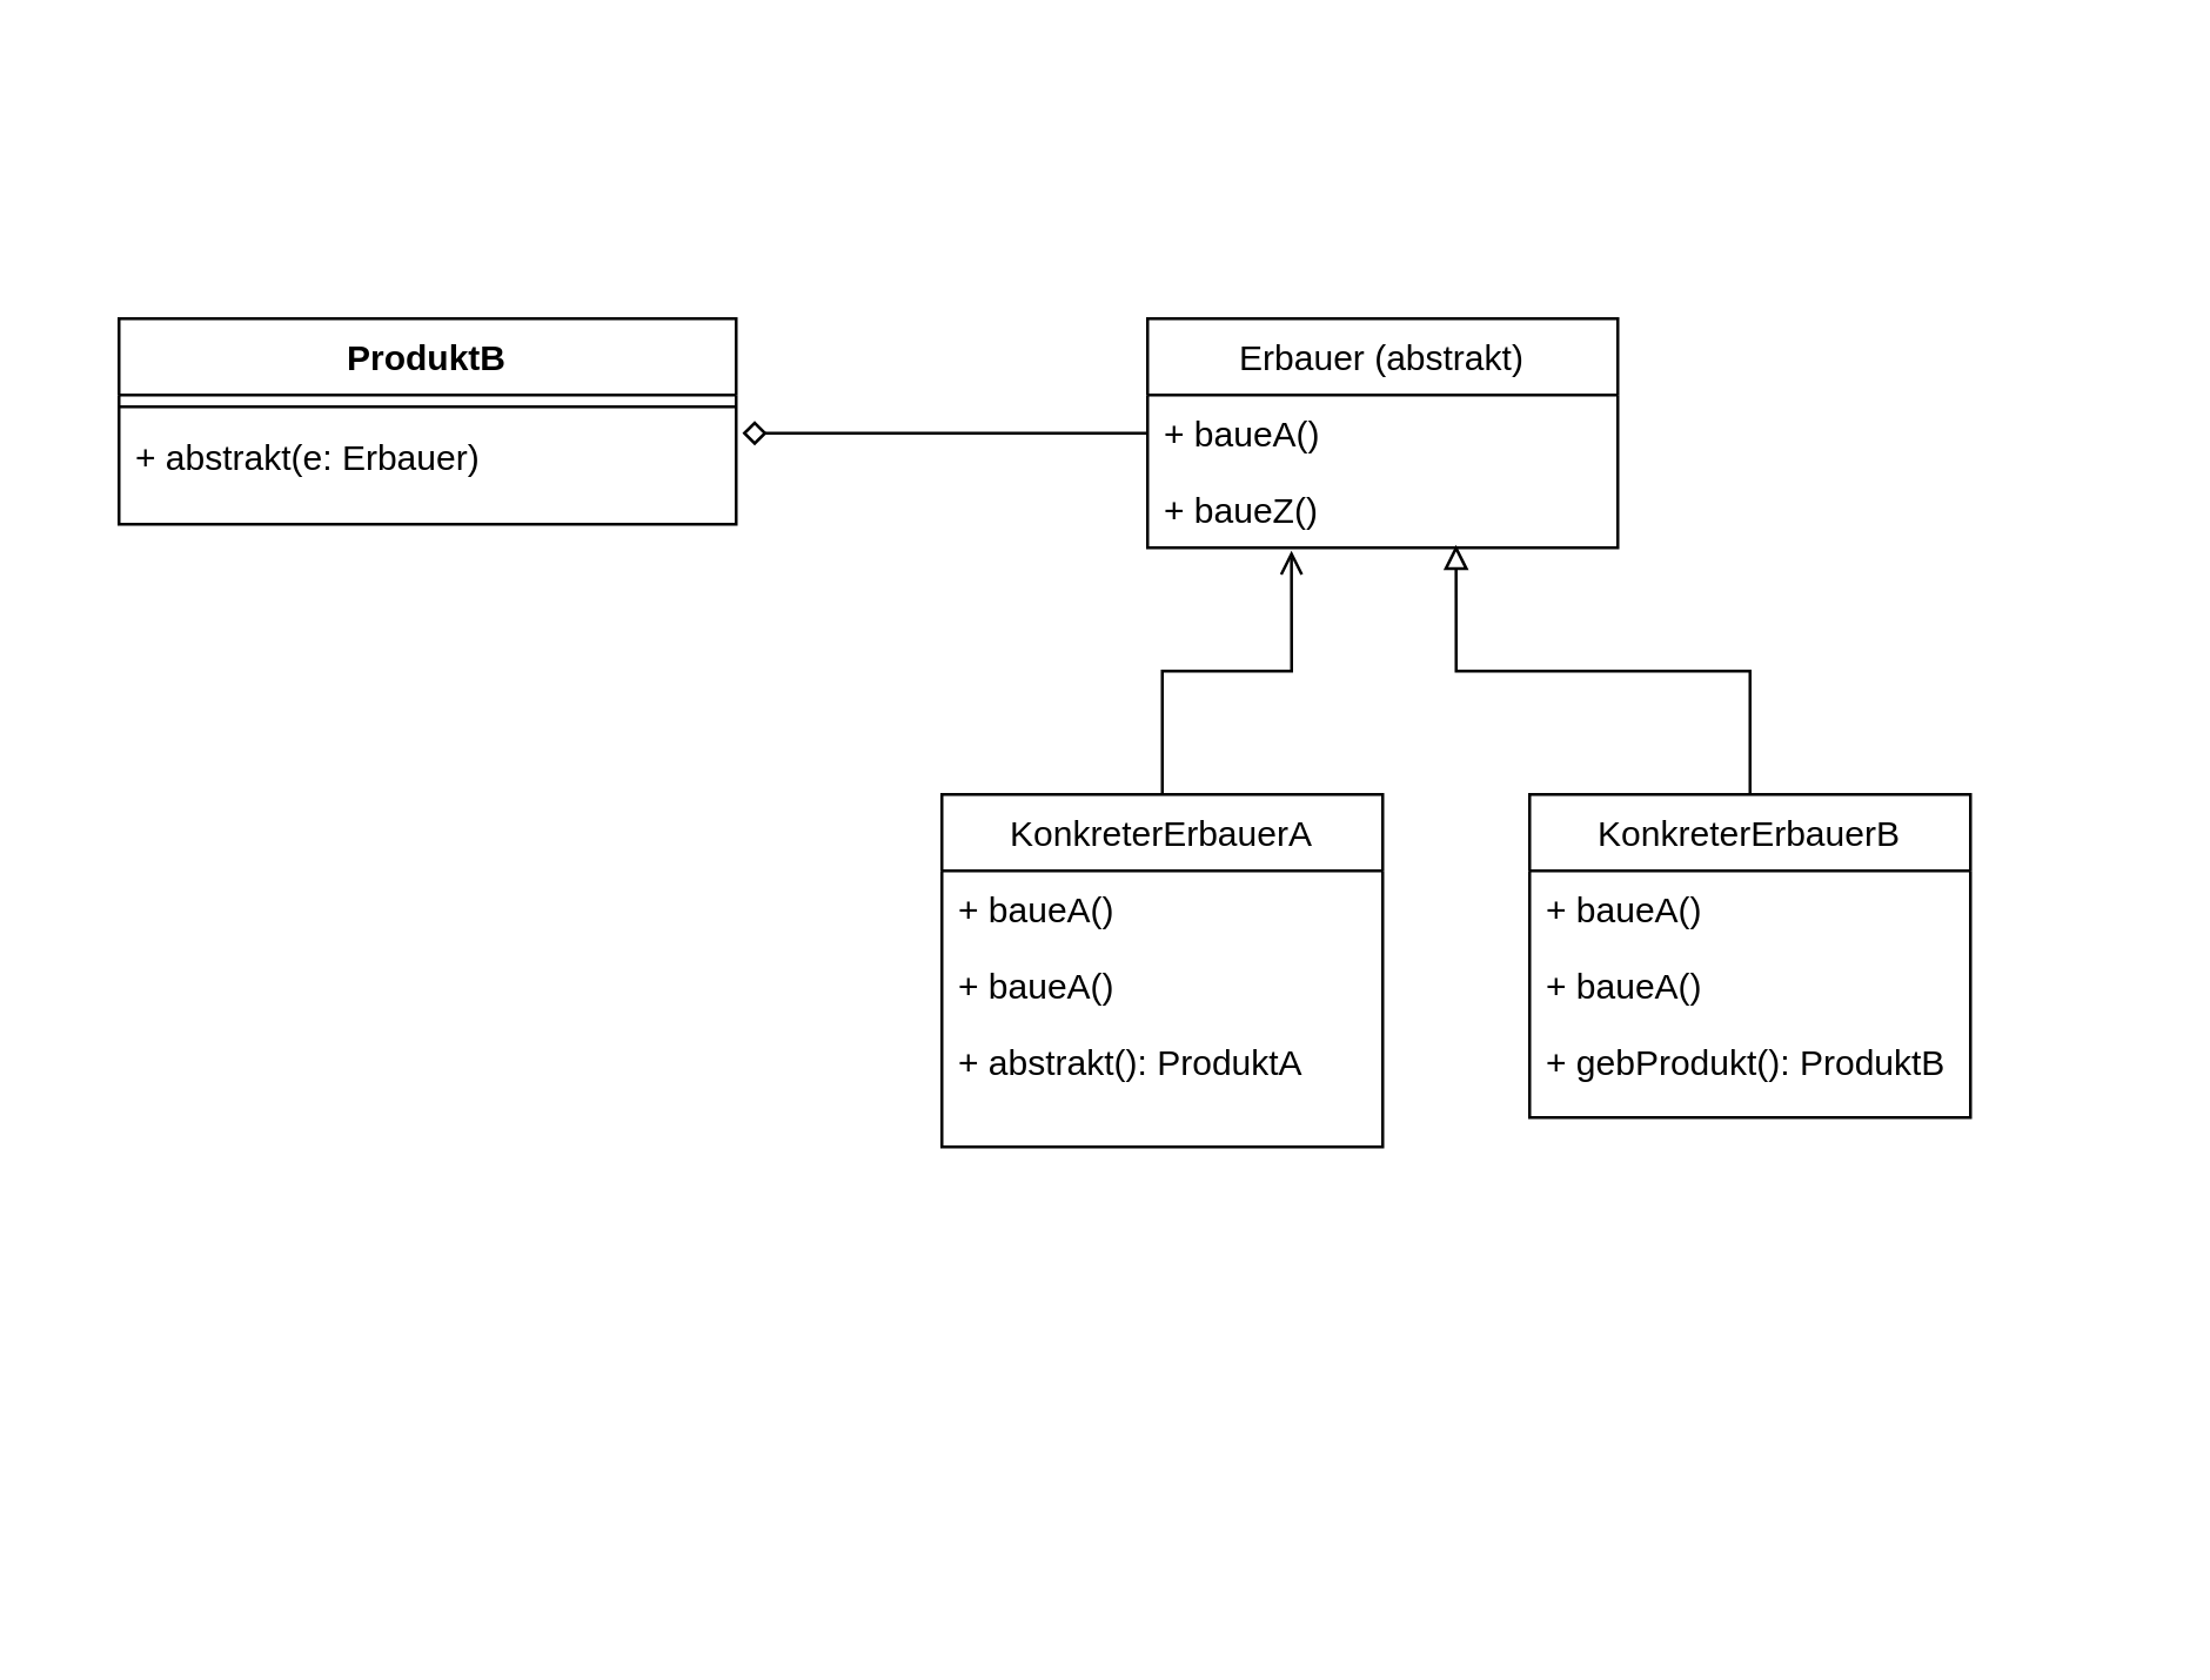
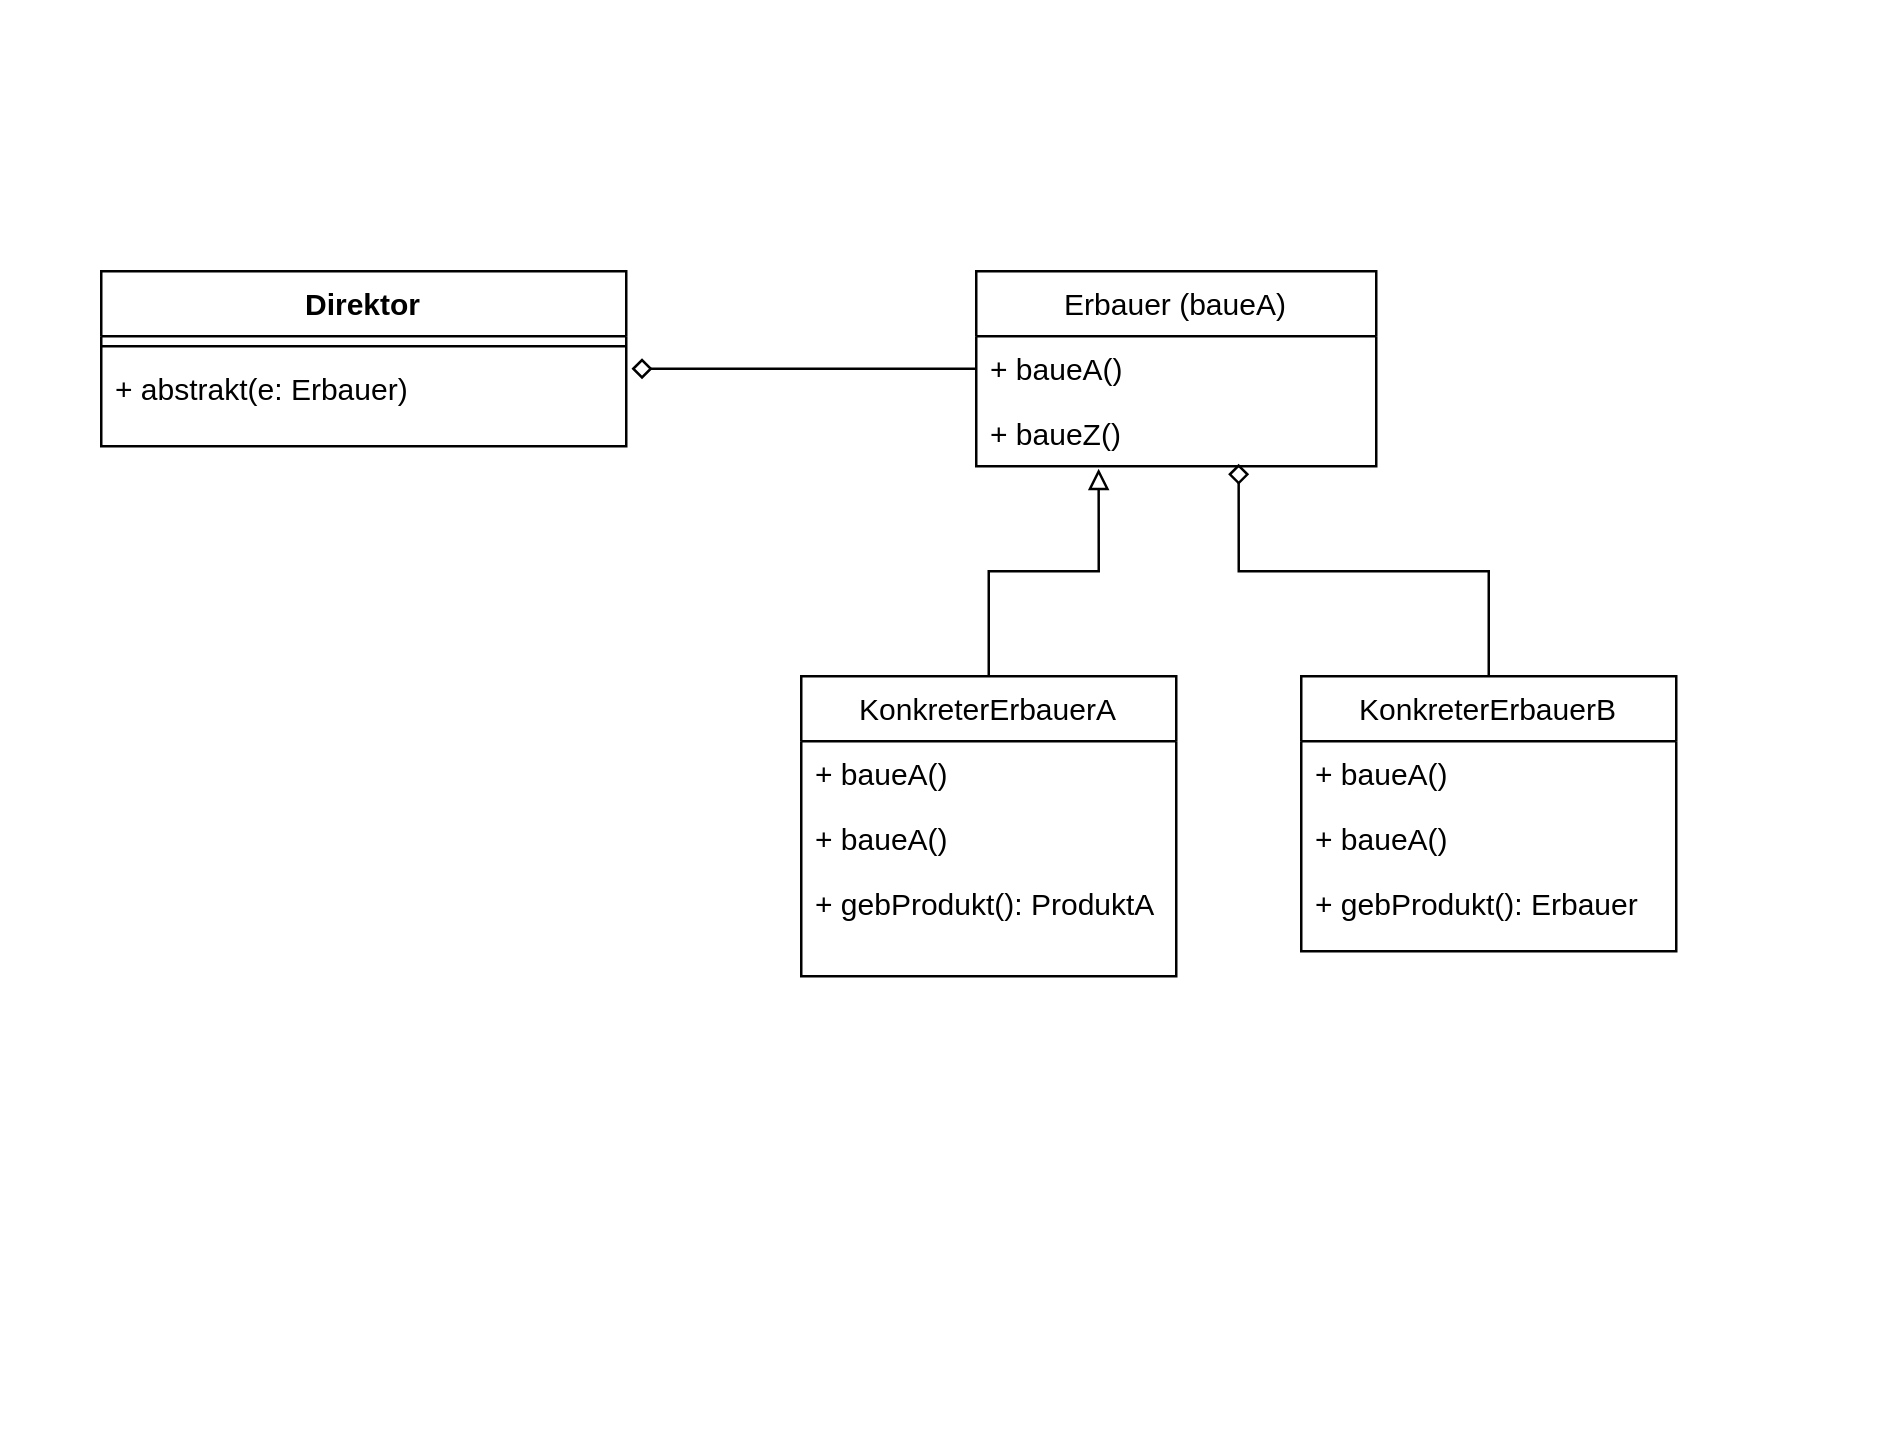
  <mxCell id="0" />
  <mxCell id="1" parent="0" />
  <mxCell id="2" value="" style="rounded=0;whiteSpace=wrap;html=1;strokeColor=#FFFFFF;" vertex="1" parent="1"><mxGeometry y="20" width="710" height="530" as="geometry" x="20" /></mxCell>
- <mxCell id="3" value="Erbauer (abstrakt)" style="swimlane;fontStyle=0;childLayout=stackLayout;horizontal=1;startSize=26;fillColor=none;horizontalStack=0;resizeParent=1;resizeParentMax=0;resizeLast=0;collapsible=1;marginBottom=0;" vertex="1" parent="1"><mxGeometry x="390" y="108" width="160" height="78" as="geometry" /></mxCell>
+ <mxCell id="3" value="Erbauer (baueA)" style="swimlane;fontStyle=0;childLayout=stackLayout;horizontal=1;startSize=26;fillColor=none;horizontalStack=0;resizeParent=1;resizeParentMax=0;resizeLast=0;collapsible=1;marginBottom=0;" vertex="1" parent="1"><mxGeometry x="390" y="108" width="160" height="78" as="geometry" /></mxCell>
  <mxCell id="4" value="+ baueA()" style="text;strokeColor=none;fillColor=none;align=left;verticalAlign=top;spacingLeft=4;spacingRight=4;overflow=hidden;rotatable=0;points=[[0,0.5],[1,0.5]];portConstraint=eastwest;" vertex="1" parent="3"><mxGeometry y="26" width="160" height="26" as="geometry" /></mxCell>
  <mxCell id="5" value="+ baueZ()" style="text;strokeColor=none;fillColor=none;align=left;verticalAlign=top;spacingLeft=4;spacingRight=4;overflow=hidden;rotatable=0;points=[[0,0.5],[1,0.5]];portConstraint=eastwest;" vertex="1" parent="3"><mxGeometry y="52" width="160" height="26" as="geometry" /></mxCell>
- <mxCell id="6" value="ProduktB" style="swimlane;fontStyle=1;align=center;verticalAlign=top;childLayout=stackLayout;horizontal=1;startSize=26;horizontalStack=0;resizeParent=1;resizeParentMax=0;resizeLast=0;collapsible=1;marginBottom=0;" vertex="1" parent="1"><mxGeometry x="40" y="108" width="210" height="70" as="geometry" /></mxCell>
+ <mxCell id="6" value="Direktor" style="swimlane;fontStyle=1;align=center;verticalAlign=top;childLayout=stackLayout;horizontal=1;startSize=26;horizontalStack=0;resizeParent=1;resizeParentMax=0;resizeLast=0;collapsible=1;marginBottom=0;" vertex="1" parent="1"><mxGeometry x="40" y="108" width="210" height="70" as="geometry" /></mxCell>
  <mxCell id="7" value="" style="line;strokeWidth=1;fillColor=none;align=left;verticalAlign=middle;spacingTop=-1;spacingLeft=3;spacingRight=3;rotatable=0;labelPosition=right;points=[];portConstraint=eastwest;" vertex="1" parent="6"><mxGeometry y="26" width="210" height="8" as="geometry" /></mxCell>
  <mxCell id="8" value="+ abstrakt(e: Erbauer)" style="text;strokeColor=none;fillColor=none;align=left;verticalAlign=top;spacingLeft=4;spacingRight=4;overflow=hidden;rotatable=0;points=[[0,0.5],[1,0.5]];portConstraint=eastwest;" vertex="1" parent="6"><mxGeometry y="34" width="210" height="36" as="geometry" /></mxCell>
  <mxCell id="9" style="edgeStyle=orthogonalEdgeStyle;rounded=0;orthogonalLoop=1;jettySize=auto;html=1;entryX=1.01;entryY=0.139;entryDx=0;entryDy=0;entryPerimeter=0;endArrow=diamond;endFill=0;" edge="1" parent="1" source="4" target="8"><mxGeometry relative="1" as="geometry" /></mxCell>
- <mxCell id="10" style="edgeStyle=orthogonalEdgeStyle;rounded=0;orthogonalLoop=1;jettySize=auto;html=1;entryX=0.306;entryY=1.038;entryDx=0;entryDy=0;entryPerimeter=0;endArrow=open;endFill=0;" edge="1" parent="1" source="11" target="5"><mxGeometry relative="1" as="geometry" /></mxCell>
+ <mxCell id="10" style="edgeStyle=orthogonalEdgeStyle;rounded=0;orthogonalLoop=1;jettySize=auto;html=1;entryX=0.306;entryY=1.038;entryDx=0;entryDy=0;entryPerimeter=0;endArrow=block;endFill=0;" edge="1" parent="1" source="11" target="5"><mxGeometry relative="1" as="geometry" /></mxCell>
  <mxCell id="11" value="KonkreterErbauerA" style="swimlane;fontStyle=0;childLayout=stackLayout;horizontal=1;startSize=26;fillColor=none;horizontalStack=0;resizeParent=1;resizeParentMax=0;resizeLast=0;collapsible=1;marginBottom=0;" vertex="1" parent="1"><mxGeometry x="320" y="270" width="150" height="120" as="geometry" /></mxCell>
  <mxCell id="12" value="+ baueA()" style="text;strokeColor=none;fillColor=none;align=left;verticalAlign=top;spacingLeft=4;spacingRight=4;overflow=hidden;rotatable=0;points=[[0,0.5],[1,0.5]];portConstraint=eastwest;" vertex="1" parent="11"><mxGeometry y="26" width="150" height="26" as="geometry" /></mxCell>
  <mxCell id="13" value="+ baueA()" style="text;strokeColor=none;fillColor=none;align=left;verticalAlign=top;spacingLeft=4;spacingRight=4;overflow=hidden;rotatable=0;points=[[0,0.5],[1,0.5]];portConstraint=eastwest;" vertex="1" parent="11"><mxGeometry y="52" width="150" height="26" as="geometry" /></mxCell>
- <mxCell id="14" value="+ abstrakt(): ProduktA" style="text;strokeColor=none;fillColor=none;align=left;verticalAlign=top;spacingLeft=4;spacingRight=4;overflow=hidden;rotatable=0;points=[[0,0.5],[1,0.5]];portConstraint=eastwest;" vertex="1" parent="11"><mxGeometry y="78" width="150" height="42" as="geometry" /></mxCell>
- <mxCell id="15" style="edgeStyle=orthogonalEdgeStyle;rounded=0;orthogonalLoop=1;jettySize=auto;html=1;entryX=0.656;entryY=0.962;entryDx=0;entryDy=0;entryPerimeter=0;endArrow=block;endFill=0;" edge="1" parent="1" source="16" target="5"><mxGeometry relative="1" as="geometry" /></mxCell>
+ <mxCell id="14" value="+ gebProdukt(): ProduktA" style="text;strokeColor=none;fillColor=none;align=left;verticalAlign=top;spacingLeft=4;spacingRight=4;overflow=hidden;rotatable=0;points=[[0,0.5],[1,0.5]];portConstraint=eastwest;" vertex="1" parent="11"><mxGeometry y="78" width="150" height="42" as="geometry" /></mxCell>
+ <mxCell id="15" style="edgeStyle=orthogonalEdgeStyle;rounded=0;orthogonalLoop=1;jettySize=auto;html=1;entryX=0.656;entryY=0.962;entryDx=0;entryDy=0;entryPerimeter=0;endArrow=diamond;endFill=0;" edge="1" parent="1" source="16" target="5"><mxGeometry relative="1" as="geometry" /></mxCell>
  <mxCell id="16" value="KonkreterErbauerB" style="swimlane;fontStyle=0;childLayout=stackLayout;horizontal=1;startSize=26;fillColor=none;horizontalStack=0;resizeParent=1;resizeParentMax=0;resizeLast=0;collapsible=1;marginBottom=0;" vertex="1" parent="1"><mxGeometry x="520" y="270" width="150" height="110" as="geometry" /></mxCell>
  <mxCell id="17" value="+ baueA()" style="text;strokeColor=none;fillColor=none;align=left;verticalAlign=top;spacingLeft=4;spacingRight=4;overflow=hidden;rotatable=0;points=[[0,0.5],[1,0.5]];portConstraint=eastwest;" vertex="1" parent="16"><mxGeometry y="26" width="150" height="26" as="geometry" /></mxCell>
  <mxCell id="18" value="+ baueA()" style="text;strokeColor=none;fillColor=none;align=left;verticalAlign=top;spacingLeft=4;spacingRight=4;overflow=hidden;rotatable=0;points=[[0,0.5],[1,0.5]];portConstraint=eastwest;" vertex="1" parent="16"><mxGeometry y="52" width="150" height="26" as="geometry" /></mxCell>
- <mxCell id="19" value="+ gebProdukt(): ProduktB" style="text;strokeColor=none;fillColor=none;align=left;verticalAlign=top;spacingLeft=4;spacingRight=4;overflow=hidden;rotatable=0;points=[[0,0.5],[1,0.5]];portConstraint=eastwest;" vertex="1" parent="16"><mxGeometry y="78" width="150" height="32" as="geometry" /></mxCell>
+ <mxCell id="19" value="+ gebProdukt(): Erbauer" style="text;strokeColor=none;fillColor=none;align=left;verticalAlign=top;spacingLeft=4;spacingRight=4;overflow=hidden;rotatable=0;points=[[0,0.5],[1,0.5]];portConstraint=eastwest;" vertex="1" parent="16"><mxGeometry y="78" width="150" height="32" as="geometry" /></mxCell>
